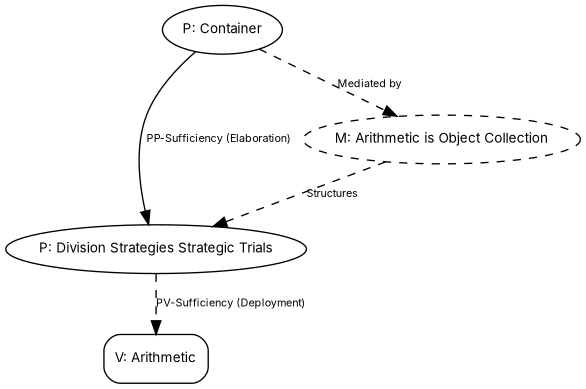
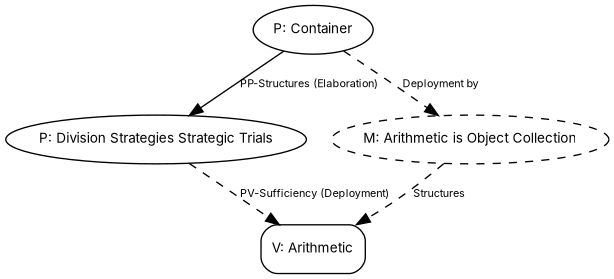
  digraph {
    fontname=Inter
    node [fontname=Inter fontsize=10 shape=ellipse]
    edge [fontname=Inter fontsize=8 style=dashed]
    n1 [label="P: Container"]
    n2 [label="P: Division Strategies Strategic Trials"]
    n3 [label="M: Arithmetic is Object Collection" style="rounded,dashed"]
    n4 [label="V: Arithmetic" shape=box style=rounded]
-   n1 -> n2 [label="PP-Sufficiency (Elaboration)" style=solid]
-   n1 -> n3 [label="Mediated by"]
+   n1 -> n2 [label="PP-Structures (Elaboration)" style=solid]
+   n1 -> n3 [label="Deployment by"]
    n2 -> n4 [label="PV-Sufficiency (Deployment)"]
-   n3 -> n2 [label=Structures]
+   n3 -> n4 [label=Structures]
  }
